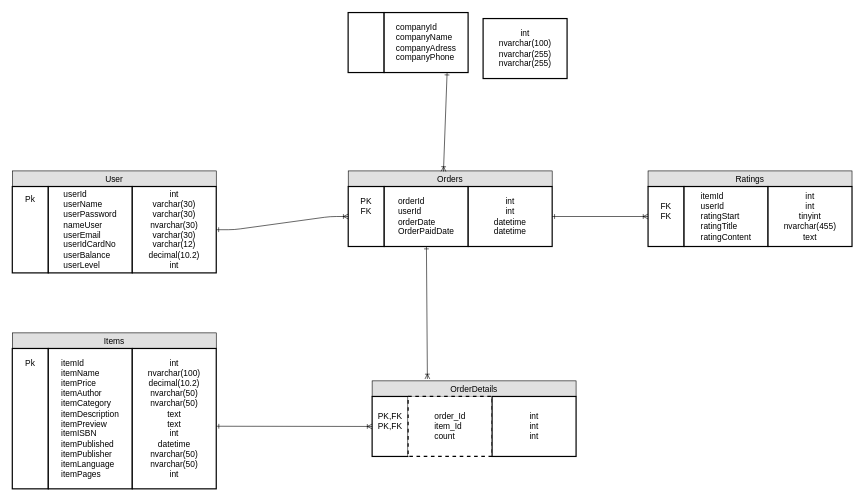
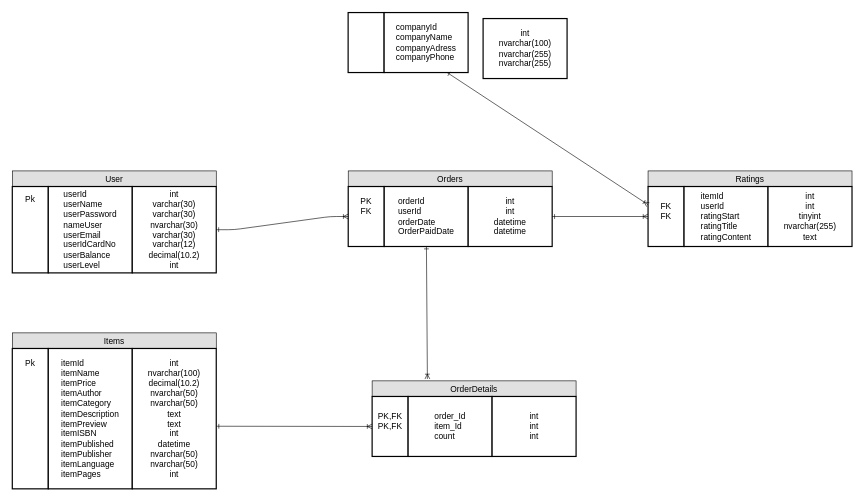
  <mxCell id="0" />
  <mxCell id="1" parent="0" />
  <mxCell id="2" value="User" style="text;align=center;verticalAlign=middle;spacingLeft=4;spacingRight=4;strokeColor=#000000;fillColor=#e0e0e0;rotatable=0;points=[[0,0.5],[1,0.5]];portConstraint=eastwest;fontSize=14;" parent="1" vertex="1"><mxGeometry x="20" y="284" width="340" height="26" as="geometry" /></mxCell>
  <mxCell id="3" value="Pk&lt;br&gt;&lt;br&gt;&lt;br&gt;&lt;br&gt;&lt;br&gt;&lt;br&gt;&lt;br&gt;" style="strokeWidth=2;whiteSpace=wrap;html=1;align=center;fontSize=14;" parent="1" vertex="1"><mxGeometry x="20" y="310" width="60" height="144" as="geometry" /></mxCell>
  <mxCell id="4" value="&lt;div style=&quot;text-align: left&quot;&gt;&lt;span&gt;userId&lt;/span&gt;&lt;br&gt;&lt;/div&gt;&lt;div style=&quot;text-align: left&quot;&gt;&lt;span&gt;userName&lt;/span&gt;&lt;span&gt;&lt;br&gt;&lt;/span&gt;&lt;/div&gt;&lt;div style=&quot;text-align: left&quot;&gt;&lt;span&gt;userPassword&lt;/span&gt;&lt;span&gt;&lt;br&gt;&lt;/span&gt;&lt;/div&gt;&lt;div style=&quot;text-align: left&quot;&gt;&lt;span&gt;nameUser&lt;/span&gt;&lt;span&gt;&lt;br&gt;&lt;/span&gt;&lt;/div&gt;&lt;div style=&quot;text-align: left&quot;&gt;&lt;span&gt;userEmail&lt;/span&gt;&lt;span&gt;&lt;br&gt;&lt;/span&gt;&lt;/div&gt;&lt;div style=&quot;text-align: left&quot;&gt;&lt;span&gt;userIdCardNo&lt;/span&gt;&lt;span&gt;&lt;br&gt;&lt;/span&gt;&lt;/div&gt;&lt;div style=&quot;text-align: left&quot;&gt;&lt;span&gt;userBalance&lt;/span&gt;&lt;span&gt;&lt;br&gt;&lt;/span&gt;&lt;/div&gt;&lt;div style=&quot;text-align: left&quot;&gt;&lt;span&gt;userLevel&lt;/span&gt;&lt;span&gt;&lt;br&gt;&lt;/span&gt;&lt;/div&gt;" style="strokeWidth=2;whiteSpace=wrap;html=1;align=center;fontSize=14;" parent="1" vertex="1"><mxGeometry x="80" y="310" width="140" height="144" as="geometry" /></mxCell>
  <mxCell id="5" value="int&lt;br&gt;varchar(30)&lt;br&gt;varchar(30)&lt;br&gt;nvarchar(30)&lt;br&gt;varchar(30)&lt;br&gt;varchar(12)&lt;br&gt;decimal(10.2)&lt;br&gt;int&lt;br&gt;" style="strokeWidth=2;whiteSpace=wrap;html=1;align=center;fontSize=14;" parent="1" vertex="1"><mxGeometry x="220" y="310" width="140" height="144" as="geometry" /></mxCell>
  <mxCell id="6" value="Orders" style="text;align=center;verticalAlign=middle;spacingLeft=4;spacingRight=4;strokeColor=#000000;fillColor=#e0e0e0;rotatable=0;points=[[0,0.5],[1,0.5]];portConstraint=eastwest;fontSize=14;" parent="1" vertex="1"><mxGeometry x="580" y="284" width="340" height="26" as="geometry" /></mxCell>
  <mxCell id="7" value="&lt;br&gt;&lt;br&gt;PK&lt;br&gt;FK&lt;br&gt;&lt;br&gt;&lt;br&gt;&lt;br&gt;&lt;br&gt;" style="strokeWidth=2;whiteSpace=wrap;html=1;align=center;fontSize=14;" parent="1" vertex="1"><mxGeometry x="580" y="310" width="60" height="100" as="geometry" /></mxCell>
  <mxCell id="8" value="&lt;div style=&quot;text-align: left&quot;&gt;&lt;span&gt;&lt;br&gt;&lt;/span&gt;&lt;/div&gt;&lt;div style=&quot;text-align: left&quot;&gt;&lt;span&gt;orderId&lt;/span&gt;&lt;br&gt;&lt;/div&gt;&lt;div style=&quot;text-align: left&quot;&gt;&lt;span&gt;userId&lt;/span&gt;&lt;span&gt;&lt;br&gt;&lt;/span&gt;&lt;/div&gt;&lt;div style=&quot;text-align: left&quot;&gt;&lt;span&gt;orderDate&lt;/span&gt;&lt;span&gt;&lt;br&gt;&lt;/span&gt;&lt;/div&gt;&lt;div style=&quot;text-align: left&quot;&gt;&lt;span&gt;OrderPaidDate&lt;/span&gt;&lt;span&gt;&lt;br&gt;&lt;/span&gt;&lt;/div&gt;&lt;div style=&quot;text-align: left&quot;&gt;&lt;span&gt;&lt;br&gt;&lt;/span&gt;&lt;/div&gt;" style="strokeWidth=2;whiteSpace=wrap;html=1;align=center;fontSize=14;" parent="1" vertex="1"><mxGeometry x="640" y="310" width="140" height="100" as="geometry" /></mxCell>
  <mxCell id="9" value="int&lt;br&gt;int&lt;br&gt;datetime&lt;br&gt;datetime&lt;br&gt;" style="strokeWidth=2;whiteSpace=wrap;html=1;align=center;fontSize=14;" parent="1" vertex="1"><mxGeometry x="780" y="310" width="140" height="100" as="geometry" /></mxCell>
  <mxCell id="10" value="OrderDetails" style="text;align=center;verticalAlign=middle;spacingLeft=4;spacingRight=4;strokeColor=#000000;fillColor=#e0e0e0;rotatable=0;points=[[0,0.5],[1,0.5]];portConstraint=eastwest;fontSize=14;" parent="1" vertex="1"><mxGeometry x="619.853" y="634" width="340" height="26" as="geometry" /></mxCell>
  <mxCell id="11" value="PK,FK&lt;br&gt;PK,FK&lt;br&gt;&lt;br&gt;" style="strokeWidth=2;whiteSpace=wrap;html=1;align=center;fontSize=14;" parent="1" vertex="1"><mxGeometry x="619.853" y="660" width="60" height="100" as="geometry" /></mxCell>
- <mxCell id="12" value="&lt;div style=&quot;text-align: left&quot;&gt;&lt;span&gt;order_Id&lt;/span&gt;&lt;br&gt;&lt;/div&gt;&lt;div style=&quot;text-align: left&quot;&gt;&lt;span&gt;item_Id&lt;/span&gt;&lt;span&gt;&lt;br&gt;&lt;/span&gt;&lt;/div&gt;&lt;div style=&quot;text-align: left&quot;&gt;&lt;span&gt;count&lt;/span&gt;&lt;span&gt;&lt;br&gt;&lt;/span&gt;&lt;/div&gt;" style="strokeWidth=2;whiteSpace=wrap;html=1;align=center;fontSize=14;dashed=1;" parent="1" vertex="1"><mxGeometry x="679.853" y="660" width="140" height="100" as="geometry" /></mxCell>
+ <mxCell id="12" value="&lt;div style=&quot;text-align: left&quot;&gt;&lt;span&gt;order_Id&lt;/span&gt;&lt;br&gt;&lt;/div&gt;&lt;div style=&quot;text-align: left&quot;&gt;&lt;span&gt;item_Id&lt;/span&gt;&lt;span&gt;&lt;br&gt;&lt;/span&gt;&lt;/div&gt;&lt;div style=&quot;text-align: left&quot;&gt;&lt;span&gt;count&lt;/span&gt;&lt;span&gt;&lt;br&gt;&lt;/span&gt;&lt;/div&gt;" style="strokeWidth=2;whiteSpace=wrap;html=1;align=center;fontSize=14;" parent="1" vertex="1"><mxGeometry x="679.853" y="660" width="140" height="100" as="geometry" /></mxCell>
  <mxCell id="13" value="int&lt;br&gt;int&lt;br&gt;int&lt;br&gt;" style="strokeWidth=2;whiteSpace=wrap;html=1;align=center;fontSize=14;" parent="1" vertex="1"><mxGeometry x="819.853" y="660" width="140" height="100" as="geometry" /></mxCell>
  <mxCell id="14" value="Items" style="text;align=center;verticalAlign=middle;spacingLeft=4;spacingRight=4;strokeColor=#000000;fillColor=#e0e0e0;rotatable=0;points=[[0,0.5],[1,0.5]];portConstraint=eastwest;fontSize=14;" parent="1" vertex="1"><mxGeometry x="20" y="554" width="340" height="26" as="geometry" /></mxCell>
  <mxCell id="15" value="Pk&lt;br&gt;&lt;br&gt;&lt;br&gt;&lt;br&gt;&lt;br&gt;&lt;br&gt;&lt;br&gt;&lt;br&gt;&lt;br&gt;&lt;br&gt;&lt;br&gt;&lt;br&gt;" style="strokeWidth=2;whiteSpace=wrap;html=1;align=center;fontSize=14;" parent="1" vertex="1"><mxGeometry x="20" y="580" width="60" height="234" as="geometry" /></mxCell>
  <mxCell id="16" value="&lt;div style=&quot;text-align: left&quot;&gt;&lt;span&gt;itemId&lt;/span&gt;&lt;br&gt;&lt;/div&gt;&lt;div style=&quot;text-align: left&quot;&gt;&lt;span&gt;itemName&lt;/span&gt;&lt;span&gt;&lt;br&gt;&lt;/span&gt;&lt;/div&gt;&lt;div style=&quot;text-align: left&quot;&gt;&lt;span&gt;itemPrice&lt;/span&gt;&lt;span&gt;&lt;br&gt;&lt;/span&gt;&lt;/div&gt;&lt;div style=&quot;text-align: left&quot;&gt;&lt;span&gt;itemAuthor&lt;/span&gt;&lt;span&gt;&lt;br&gt;&lt;/span&gt;&lt;/div&gt;&lt;div style=&quot;text-align: left&quot;&gt;&lt;span&gt;itemCategory&lt;/span&gt;&lt;span&gt;&lt;br&gt;&lt;/span&gt;&lt;/div&gt;&lt;div style=&quot;text-align: left&quot;&gt;&lt;span&gt;itemDescription&lt;/span&gt;&lt;span&gt;&lt;br&gt;&lt;/span&gt;&lt;/div&gt;&lt;div style=&quot;text-align: left&quot;&gt;&lt;span&gt;itemPreview&lt;/span&gt;&lt;span&gt;&lt;br&gt;&lt;/span&gt;&lt;/div&gt;&lt;div style=&quot;text-align: left&quot;&gt;&lt;span&gt;itemISBN&lt;/span&gt;&lt;span&gt;&lt;br&gt;&lt;/span&gt;&lt;/div&gt;&lt;div style=&quot;text-align: left&quot;&gt;&lt;span&gt;itemPublished&lt;/span&gt;&lt;span&gt;&lt;br&gt;&lt;/span&gt;&lt;/div&gt;&lt;div style=&quot;text-align: left&quot;&gt;&lt;span&gt;itemPublisher&lt;/span&gt;&lt;span&gt;&lt;br&gt;&lt;/span&gt;&lt;/div&gt;&lt;div style=&quot;text-align: left&quot;&gt;&lt;span&gt;itemLanguage&lt;/span&gt;&lt;span&gt;&lt;br&gt;&lt;/span&gt;&lt;/div&gt;&lt;div style=&quot;text-align: left&quot;&gt;&lt;span&gt;itemPages&lt;/span&gt;&lt;span&gt;&lt;br&gt;&lt;/span&gt;&lt;/div&gt;" style="strokeWidth=2;whiteSpace=wrap;html=1;align=center;fontSize=14;" parent="1" vertex="1"><mxGeometry x="80" y="580" width="140" height="234" as="geometry" /></mxCell>
  <mxCell id="17" value="&lt;br&gt;int&lt;br&gt;nvarchar(100)&lt;br&gt;decimal(10.2)&lt;br&gt;nvarchar(50)&lt;br&gt;nvarchar(50)&lt;br&gt;text&lt;br&gt;text&lt;br&gt;int&lt;br&gt;datetime&lt;br&gt;nvarchar(50)&lt;br&gt;nvarchar(50)&lt;br&gt;int&lt;br&gt;&lt;br&gt;" style="strokeWidth=2;whiteSpace=wrap;html=1;align=center;fontSize=14;" parent="1" vertex="1"><mxGeometry x="220" y="580" width="140" height="234" as="geometry" /></mxCell>
  <mxCell id="18" value="" style="edgeStyle=entityRelationEdgeStyle;fontSize=12;html=1;endArrow=ERoneToMany;exitX=1;exitY=0.5;exitDx=0;exitDy=0;entryX=0;entryY=0.5;entryDx=0;entryDy=0;startArrow=ERone;startFill=0;" parent="1" source="5" target="7" edge="1"><mxGeometry width="100" height="100" relative="1" as="geometry"><mxPoint x="400" y="444" as="sourcePoint" /><mxPoint x="500" y="344" as="targetPoint" /></mxGeometry></mxCell>
  <mxCell id="19" value="" style="fontSize=12;html=1;endArrow=ERoneToMany;endFill=0;startArrow=ERone;startFill=0;entryX=0;entryY=0.5;entryDx=0;entryDy=0;exitX=1.002;exitY=0.554;exitDx=0;exitDy=0;exitPerimeter=0;" parent="1" source="17" target="11" edge="1"><mxGeometry width="100" height="100" relative="1" as="geometry"><mxPoint x="470" y="634" as="sourcePoint" /><mxPoint x="500" y="624" as="targetPoint" /></mxGeometry></mxCell>
  <mxCell id="20" value="" style="fontSize=12;html=1;endArrow=ERoneToMany;startArrow=ERone;startFill=0;entryX=0.271;entryY=-0.122;entryDx=0;entryDy=0;entryPerimeter=0;" parent="1" source="8" target="10" edge="1"><mxGeometry width="100" height="100" relative="1" as="geometry"><mxPoint x="779" y="424" as="sourcePoint" /><mxPoint x="780" y="624" as="targetPoint" /></mxGeometry></mxCell>
  <mxCell id="21" value="Ratings" style="text;align=center;verticalAlign=middle;spacingLeft=4;spacingRight=4;strokeColor=#000000;fillColor=#e0e0e0;rotatable=0;points=[[0,0.5],[1,0.5]];portConstraint=eastwest;fontSize=14;" vertex="1" parent="1"><mxGeometry x="1079.853" y="284" width="340" height="26" as="geometry" /></mxCell>
  <mxCell id="22" value="FK&lt;br&gt;FK&lt;br&gt;&lt;br&gt;" style="strokeWidth=2;whiteSpace=wrap;html=1;align=center;fontSize=14;" vertex="1" parent="1"><mxGeometry x="1079.853" y="310" width="60" height="100" as="geometry" /></mxCell>
  <mxCell id="23" value="&lt;div style=&quot;text-align: left&quot;&gt;&lt;span&gt;itemId&lt;/span&gt;&lt;br&gt;&lt;/div&gt;&lt;div style=&quot;text-align: left&quot;&gt;&lt;span&gt;userId&lt;/span&gt;&lt;span&gt;&lt;br&gt;&lt;/span&gt;&lt;/div&gt;&lt;div style=&quot;text-align: left&quot;&gt;&lt;span&gt;ratingStart&lt;/span&gt;&lt;span&gt;&lt;br&gt;&lt;/span&gt;&lt;/div&gt;&lt;div style=&quot;text-align: left&quot;&gt;&lt;span&gt;ratingTitle&lt;/span&gt;&lt;span&gt;&lt;br&gt;&lt;/span&gt;&lt;/div&gt;&lt;div style=&quot;text-align: left&quot;&gt;&lt;span&gt;ratingContent&lt;/span&gt;&lt;span&gt;&lt;br&gt;&lt;/span&gt;&lt;/div&gt;" style="strokeWidth=2;whiteSpace=wrap;html=1;align=center;fontSize=14;" vertex="1" parent="1"><mxGeometry x="1139.853" y="310" width="140" height="100" as="geometry" /></mxCell>
- <mxCell id="24" value="int&lt;br&gt;int&lt;br&gt;tinyint&lt;br&gt;nvarchar(455)&lt;br&gt;text&lt;br&gt;" style="strokeWidth=2;whiteSpace=wrap;html=1;align=center;fontSize=14;" vertex="1" parent="1"><mxGeometry x="1279.853" y="310" width="140" height="100" as="geometry" /></mxCell>
+ <mxCell id="24" value="int&lt;br&gt;int&lt;br&gt;tinyint&lt;br&gt;nvarchar(255)&lt;br&gt;text&lt;br&gt;" style="strokeWidth=2;whiteSpace=wrap;html=1;align=center;fontSize=14;" vertex="1" parent="1"><mxGeometry x="1279.853" y="310" width="140" height="100" as="geometry" /></mxCell>
  <mxCell id="25" value="" style="fontSize=12;html=1;endArrow=ERoneToMany;startArrow=ERone;startFill=0;entryX=0;entryY=0.5;entryDx=0;entryDy=0;exitX=1;exitY=0.5;exitDx=0;exitDy=0;" edge="1" parent="1" source="9" target="22"><mxGeometry width="100" height="100" relative="1" as="geometry"><mxPoint x="720.264" y="420" as="sourcePoint" /><mxPoint x="721.429" y="640.857" as="targetPoint" /></mxGeometry></mxCell>
  <mxCell id="26" value="" style="strokeWidth=2;whiteSpace=wrap;html=1;align=center;fontSize=14;" vertex="1" parent="1"><mxGeometry x="579.853" y="20" width="60" height="100" as="geometry" /></mxCell>
  <mxCell id="27" value="&lt;div style=&quot;text-align: left&quot;&gt;&lt;span&gt;companyId&lt;/span&gt;&lt;br&gt;&lt;/div&gt;&lt;div style=&quot;text-align: left&quot;&gt;&lt;span&gt;companyName&lt;/span&gt;&lt;span&gt;&lt;br&gt;&lt;/span&gt;&lt;/div&gt;&lt;div style=&quot;text-align: left&quot;&gt;&lt;span&gt;companyAdress&lt;/span&gt;&lt;span&gt;&lt;br&gt;&lt;/span&gt;&lt;/div&gt;&lt;div style=&quot;text-align: left&quot;&gt;&lt;span&gt;companyPhone&lt;/span&gt;&lt;span&gt;&lt;br&gt;&lt;/span&gt;&lt;/div&gt;" style="strokeWidth=2;whiteSpace=wrap;html=1;align=center;fontSize=14;" vertex="1" parent="1"><mxGeometry x="639.853" y="20" width="140" height="100" as="geometry" /></mxCell>
  <mxCell id="28" value="int&lt;br&gt;nvarchar(100)&lt;br&gt;nvarchar(255)&lt;br&gt;nvarchar(255)&lt;br&gt;" style="strokeWidth=2;whiteSpace=wrap;html=1;align=center;fontSize=14;" vertex="1" parent="1"><mxGeometry x="804.853" y="30" width="140" height="100" as="geometry" /></mxCell>
- <mxCell id="29" value="" style="fontSize=12;html=1;endArrow=ERoneToMany;startArrow=ERone;startFill=0;entryX=0.467;entryY=0.038;entryDx=0;entryDy=0;exitX=0.75;exitY=1;exitDx=0;exitDy=0;entryPerimeter=0;" edge="1" parent="1" source="27" target="6"><mxGeometry width="100" height="100" relative="1" as="geometry"><mxPoint x="930" y="370.429" as="sourcePoint" /><mxPoint x="1090" y="370.429" as="targetPoint" /></mxGeometry></mxCell>
+ <mxCell id="29" value="" style="fontSize=12;html=1;endArrow=ERoneToMany;startArrow=ERone;startFill=0;exitX=0.75;exitY=1;exitDx=0;exitDy=0;" edge="1" parent="1" source="27" target="22"><mxGeometry width="100" height="100" relative="1" as="geometry"><mxPoint x="930" y="370.429" as="sourcePoint" /><mxPoint x="1090" y="370.429" as="targetPoint" /></mxGeometry></mxCell>
